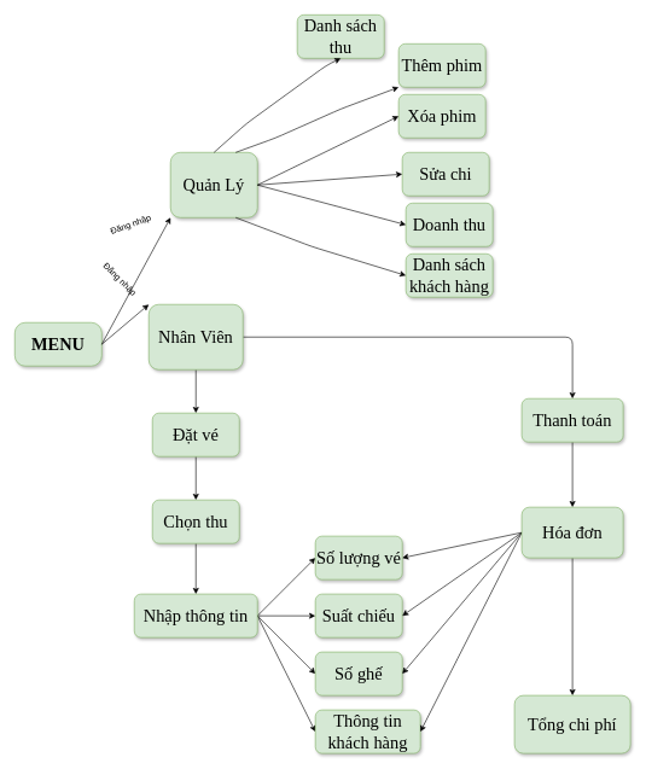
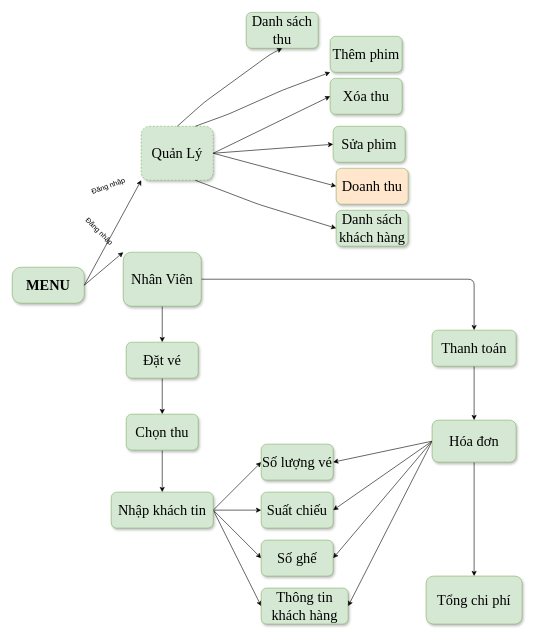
  <mxCell id="0" />
  <mxCell id="1" parent="0" />
  <mxCell id="2" value="&lt;font face=&quot;Times New Roman&quot; style=&quot;font-size: 24px;&quot;&gt;&lt;b&gt;MENU&lt;/b&gt;&lt;/font&gt;" style="rounded=1;whiteSpace=wrap;html=1;shadow=1;align=center;arcSize=24;fillColor=#d5e8d4;strokeColor=#82b366;" parent="1" vertex="1"><mxGeometry x="20" y="445" width="120" height="60" as="geometry" /></mxCell>
- <mxCell id="3" value="Quản Lý" style="rounded=1;whiteSpace=wrap;html=1;shadow=1;fontFamily=Times New Roman;fontSize=24;fillColor=#d5e8d4;strokeColor=#82b366;" parent="1" vertex="1"><mxGeometry x="235" y="210" width="120" height="90" as="geometry" /></mxCell>
+ <mxCell id="3" value="Quản Lý" style="rounded=1;whiteSpace=wrap;html=1;shadow=1;fontFamily=Times New Roman;fontSize=24;fillColor=#d5e8d4;strokeColor=#82b366;dashed=1;" parent="1" vertex="1"><mxGeometry x="235" y="210" width="120" height="90" as="geometry" /></mxCell>
  <mxCell id="4" style="edgeStyle=none;html=1;exitX=0.5;exitY=1;exitDx=0;exitDy=0;entryX=0.5;entryY=0;entryDx=0;entryDy=0;fontFamily=Times New Roman;fontSize=24;fontColor=#0000FF;rounded=1;" parent="1" source="6" target="22" edge="1"><mxGeometry relative="1" as="geometry" /></mxCell>
  <mxCell id="5" style="edgeStyle=none;html=1;exitX=1;exitY=0.5;exitDx=0;exitDy=0;entryX=0.5;entryY=0;entryDx=0;entryDy=0;fontFamily=Times New Roman;fontSize=24;fontColor=#0000FF;rounded=1;" parent="1" source="6" target="35" edge="1"><mxGeometry relative="1" as="geometry"><Array as="points"><mxPoint x="790" y="465" /></Array></mxGeometry></mxCell>
  <mxCell id="6" value="Nhân Viên" style="rounded=1;whiteSpace=wrap;html=1;shadow=1;fontFamily=Times New Roman;fontSize=24;fillColor=#d5e8d4;strokeColor=#82b366;" parent="1" vertex="1"><mxGeometry x="205" y="420" width="130" height="90" as="geometry" /></mxCell>
  <mxCell id="7" value="Thêm phim" style="rounded=1;whiteSpace=wrap;html=1;shadow=1;fontFamily=Times New Roman;fontSize=24;fillColor=#d5e8d4;strokeColor=#82b366;" parent="1" vertex="1"><mxGeometry x="550" y="60" width="120" height="60" as="geometry" /></mxCell>
  <mxCell id="8" value="" style="endArrow=classic;html=1;fontFamily=Times New Roman;fontSize=24;fontColor=#33FFFF;entryX=0;entryY=1;entryDx=0;entryDy=0;exitX=1;exitY=0.5;exitDx=0;exitDy=0;rounded=1;" parent="1" source="2" target="3" edge="1"><mxGeometry width="50" height="50" relative="1" as="geometry"><mxPoint x="120" y="310" as="sourcePoint" /><mxPoint x="170" y="260" as="targetPoint" /></mxGeometry></mxCell>
  <mxCell id="9" value="Danh sách thu" style="rounded=1;whiteSpace=wrap;html=1;shadow=1;fontFamily=Times New Roman;fontSize=24;fillColor=#d5e8d4;strokeColor=#82b366;" parent="1" vertex="1"><mxGeometry x="410" width="120" height="60" as="geometry" y="20" /></mxCell>
- <mxCell id="10" value="Xóa phim" style="rounded=1;whiteSpace=wrap;html=1;shadow=1;fontFamily=Times New Roman;fontSize=24;fillColor=#d5e8d4;strokeColor=#82b366;" parent="1" vertex="1"><mxGeometry x="550" y="130" width="120" height="60" as="geometry" /></mxCell>
+ <mxCell id="10" value="Xóa thu" style="rounded=1;whiteSpace=wrap;html=1;shadow=1;fontFamily=Times New Roman;fontSize=24;fillColor=#d5e8d4;strokeColor=#82b366;" parent="1" vertex="1"><mxGeometry x="550" y="130" width="120" height="60" as="geometry" /></mxCell>
  <mxCell id="11" value="Danh sách khách hàng" style="rounded=1;whiteSpace=wrap;html=1;shadow=1;fontFamily=Times New Roman;fontSize=24;fillColor=#d5e8d4;strokeColor=#82b366;" parent="1" vertex="1"><mxGeometry x="560" y="350" width="120" height="60" as="geometry" /></mxCell>
- <mxCell id="12" value="Doanh thu" style="rounded=1;whiteSpace=wrap;html=1;shadow=1;fontFamily=Times New Roman;fontSize=24;fillColor=#d5e8d4;strokeColor=#82b366;" parent="1" vertex="1"><mxGeometry x="560" y="280" width="120" height="60" as="geometry" /></mxCell>
- <mxCell id="13" value="Sửa chi" style="rounded=1;whiteSpace=wrap;html=1;shadow=1;fontFamily=Times New Roman;fontSize=24;fillColor=#d5e8d4;strokeColor=#82b366;" parent="1" vertex="1"><mxGeometry x="555" y="210" width="120" height="60" as="geometry" /></mxCell>
+ <mxCell id="12" value="Doanh thu" style="rounded=1;whiteSpace=wrap;html=1;shadow=1;fontFamily=Times New Roman;fontSize=24;fillColor=#ffe6cc;strokeColor=#82b366;" parent="1" vertex="1"><mxGeometry x="560" y="280" width="120" height="60" as="geometry" /></mxCell>
+ <mxCell id="13" value="Sửa phim" style="rounded=1;whiteSpace=wrap;html=1;shadow=1;fontFamily=Times New Roman;fontSize=24;fillColor=#d5e8d4;strokeColor=#82b366;" parent="1" vertex="1"><mxGeometry x="555" y="210" width="120" height="60" as="geometry" /></mxCell>
  <mxCell id="14" value="" style="endArrow=classic;html=1;fontFamily=Times New Roman;fontSize=24;fontColor=#33FFFF;exitX=0.5;exitY=0;exitDx=0;exitDy=0;entryX=0.5;entryY=1;entryDx=0;entryDy=0;rounded=1;" parent="1" source="3" target="9" edge="1"><mxGeometry width="50" height="50" relative="1" as="geometry"><mxPoint x="480" y="290" as="sourcePoint" /><mxPoint x="530" y="240" as="targetPoint" /><Array as="points"><mxPoint x="340" y="170" /><mxPoint x="450" y="90" /></Array></mxGeometry></mxCell>
  <mxCell id="15" value="" style="endArrow=classic;html=1;fontFamily=Times New Roman;fontSize=24;fontColor=#33FFFF;exitX=0.75;exitY=0;exitDx=0;exitDy=0;entryX=0;entryY=1;entryDx=0;entryDy=0;rounded=1;" parent="1" source="3" target="7" edge="1"><mxGeometry width="50" height="50" relative="1" as="geometry"><mxPoint x="480" y="150" as="sourcePoint" /><mxPoint x="530" y="100" as="targetPoint" /><Array as="points"><mxPoint x="380" y="190" /><mxPoint x="470" y="150" /></Array></mxGeometry></mxCell>
  <mxCell id="16" value="" style="endArrow=classic;html=1;fontFamily=Times New Roman;fontSize=24;fontColor=#33FFFF;exitX=1;exitY=0.5;exitDx=0;exitDy=0;entryX=0;entryY=0.5;entryDx=0;entryDy=0;rounded=1;" parent="1" source="3" target="10" edge="1"><mxGeometry width="50" height="50" relative="1" as="geometry"><mxPoint x="480" y="290" as="sourcePoint" /><mxPoint x="530" y="240" as="targetPoint" /></mxGeometry></mxCell>
  <mxCell id="17" value="" style="endArrow=classic;html=1;fontFamily=Times New Roman;fontSize=24;fontColor=#33FFFF;entryX=0;entryY=0.5;entryDx=0;entryDy=0;exitX=1;exitY=0.5;exitDx=0;exitDy=0;rounded=1;" parent="1" source="3" target="13" edge="1"><mxGeometry width="50" height="50" relative="1" as="geometry"><mxPoint x="350" y="230" as="sourcePoint" /><mxPoint x="520" y="230" as="targetPoint" /></mxGeometry></mxCell>
  <mxCell id="18" value="" style="endArrow=classic;html=1;fontFamily=Times New Roman;fontSize=24;fontColor=#33FFFF;exitX=1;exitY=0.5;exitDx=0;exitDy=0;entryX=0;entryY=0.5;entryDx=0;entryDy=0;rounded=1;" parent="1" source="3" target="12" edge="1"><mxGeometry width="50" height="50" relative="1" as="geometry"><mxPoint x="480" y="290" as="sourcePoint" /><mxPoint x="530" y="240" as="targetPoint" /></mxGeometry></mxCell>
  <mxCell id="19" value="" style="endArrow=classic;html=1;fontFamily=Times New Roman;fontSize=24;fontColor=#33FFFF;exitX=0.75;exitY=1;exitDx=0;exitDy=0;entryX=0;entryY=0.5;entryDx=0;entryDy=0;rounded=1;" parent="1" source="3" target="11" edge="1"><mxGeometry width="50" height="50" relative="1" as="geometry"><mxPoint x="480" y="290" as="sourcePoint" /><mxPoint x="530" y="240" as="targetPoint" /><Array as="points"><mxPoint x="430" y="340" /></Array></mxGeometry></mxCell>
  <mxCell id="20" value="" style="endArrow=classic;html=1;fontFamily=Times New Roman;fontSize=24;fontColor=#33FFFF;exitX=1;exitY=0.5;exitDx=0;exitDy=0;entryX=0;entryY=0;entryDx=0;entryDy=0;rounded=1;" parent="1" source="2" target="6" edge="1"><mxGeometry width="50" height="50" relative="1" as="geometry"><mxPoint x="480" y="440" as="sourcePoint" /><mxPoint x="530" y="390" as="targetPoint" /></mxGeometry></mxCell>
  <mxCell id="21" style="edgeStyle=none;html=1;exitX=0.5;exitY=1;exitDx=0;exitDy=0;entryX=0.5;entryY=0;entryDx=0;entryDy=0;fontFamily=Times New Roman;fontSize=24;fontColor=#0000FF;rounded=1;" parent="1" source="22" target="24" edge="1"><mxGeometry relative="1" as="geometry" /></mxCell>
  <mxCell id="22" value="Đặt vé" style="rounded=1;whiteSpace=wrap;html=1;shadow=1;fontFamily=Times New Roman;fontSize=24;fillColor=#d5e8d4;strokeColor=#82b366;" parent="1" vertex="1"><mxGeometry x="210" y="570" width="120" height="60" as="geometry" /></mxCell>
  <mxCell id="23" style="edgeStyle=none;html=1;exitX=0.5;exitY=1;exitDx=0;exitDy=0;entryX=0.5;entryY=0;entryDx=0;entryDy=0;fontFamily=Times New Roman;fontSize=24;fontColor=#0000FF;rounded=1;" parent="1" source="24" target="29" edge="1"><mxGeometry relative="1" as="geometry" /></mxCell>
  <mxCell id="24" value="Chọn thu" style="rounded=1;whiteSpace=wrap;html=1;shadow=1;fontFamily=Times New Roman;fontSize=24;fillColor=#d5e8d4;strokeColor=#82b366;" parent="1" vertex="1"><mxGeometry x="210" y="690" width="120" height="60" as="geometry" /></mxCell>
  <mxCell id="25" style="edgeStyle=none;html=1;exitX=1;exitY=0.5;exitDx=0;exitDy=0;fontFamily=Times New Roman;fontSize=24;fontColor=#0000FF;entryX=0;entryY=0.5;entryDx=0;entryDy=0;rounded=1;" parent="1" source="29" target="30" edge="1"><mxGeometry relative="1" as="geometry"><mxPoint x="670" y="640" as="targetPoint" /></mxGeometry></mxCell>
  <mxCell id="26" style="edgeStyle=none;html=1;exitX=1;exitY=0.5;exitDx=0;exitDy=0;entryX=0;entryY=0.5;entryDx=0;entryDy=0;fontFamily=Times New Roman;fontSize=24;fontColor=#0000FF;rounded=1;" parent="1" source="29" target="31" edge="1"><mxGeometry relative="1" as="geometry" /></mxCell>
  <mxCell id="27" style="edgeStyle=none;html=1;exitX=1;exitY=0.5;exitDx=0;exitDy=0;entryX=0;entryY=0.5;entryDx=0;entryDy=0;fontFamily=Times New Roman;fontSize=24;fontColor=#0000FF;rounded=1;" parent="1" source="29" target="32" edge="1"><mxGeometry relative="1" as="geometry" /></mxCell>
  <mxCell id="28" style="edgeStyle=none;html=1;exitX=1;exitY=0.5;exitDx=0;exitDy=0;entryX=0;entryY=0.5;entryDx=0;entryDy=0;fontFamily=Times New Roman;fontSize=24;fontColor=#0000FF;rounded=1;" parent="1" source="29" target="33" edge="1"><mxGeometry relative="1" as="geometry" /></mxCell>
- <mxCell id="29" value="Nhập thông tin" style="rounded=1;whiteSpace=wrap;html=1;shadow=1;fontFamily=Times New Roman;fontSize=24;fillColor=#d5e8d4;strokeColor=#82b366;" parent="1" vertex="1"><mxGeometry x="185" y="820" width="170" height="60" as="geometry" /></mxCell>
+ <mxCell id="29" value="Nhập khách tin" style="rounded=1;whiteSpace=wrap;html=1;shadow=1;fontFamily=Times New Roman;fontSize=24;fillColor=#d5e8d4;strokeColor=#82b366;" parent="1" vertex="1"><mxGeometry x="185" y="820" width="170" height="60" as="geometry" /></mxCell>
  <mxCell id="30" value="Thông tin khách hàng" style="rounded=1;whiteSpace=wrap;html=1;shadow=1;fontFamily=Times New Roman;fontSize=24;fillColor=#d5e8d4;strokeColor=#82b366;" parent="1" vertex="1"><mxGeometry x="435" y="980" width="145" height="60" as="geometry" /></mxCell>
  <mxCell id="31" value="Số lượng vé" style="rounded=1;whiteSpace=wrap;html=1;shadow=1;fontFamily=Times New Roman;fontSize=24;fillColor=#d5e8d4;strokeColor=#82b366;" parent="1" vertex="1"><mxGeometry x="435" y="740" width="120" height="60" as="geometry" /></mxCell>
  <mxCell id="32" value="Suất chiếu" style="rounded=1;whiteSpace=wrap;html=1;shadow=1;fontFamily=Times New Roman;fontSize=24;fillColor=#d5e8d4;strokeColor=#82b366;" parent="1" vertex="1"><mxGeometry x="435" y="820" width="120" height="60" as="geometry" /></mxCell>
  <mxCell id="33" value="Số ghế" style="rounded=1;whiteSpace=wrap;html=1;shadow=1;fontFamily=Times New Roman;fontSize=24;fillColor=#d5e8d4;strokeColor=#82b366;" parent="1" vertex="1"><mxGeometry x="435" y="900" width="120" height="60" as="geometry" /></mxCell>
  <mxCell id="34" style="edgeStyle=none;html=1;exitX=0.5;exitY=1;exitDx=0;exitDy=0;entryX=0.5;entryY=0;entryDx=0;entryDy=0;fontFamily=Times New Roman;fontSize=24;fontColor=#0000FF;rounded=1;" parent="1" source="35" target="41" edge="1"><mxGeometry relative="1" as="geometry" /></mxCell>
  <mxCell id="35" value="Thanh toán" style="rounded=1;whiteSpace=wrap;html=1;shadow=1;fontFamily=Times New Roman;fontSize=24;fillColor=#d5e8d4;strokeColor=#82b366;" parent="1" vertex="1"><mxGeometry x="720" y="550" width="140" height="60" as="geometry" /></mxCell>
  <mxCell id="36" style="edgeStyle=none;html=1;exitX=0;exitY=0.5;exitDx=0;exitDy=0;entryX=1;entryY=0.5;entryDx=0;entryDy=0;fontFamily=Times New Roman;fontSize=24;fontColor=#0000FF;rounded=1;" parent="1" source="41" target="31" edge="1"><mxGeometry relative="1" as="geometry" /></mxCell>
  <mxCell id="37" style="edgeStyle=none;html=1;exitX=0;exitY=0.5;exitDx=0;exitDy=0;entryX=1;entryY=0.5;entryDx=0;entryDy=0;fontFamily=Times New Roman;fontSize=24;fontColor=#0000FF;rounded=1;" parent="1" source="41" target="32" edge="1"><mxGeometry relative="1" as="geometry" /></mxCell>
  <mxCell id="38" style="edgeStyle=none;html=1;exitX=0;exitY=0.5;exitDx=0;exitDy=0;entryX=1;entryY=0.5;entryDx=0;entryDy=0;fontFamily=Times New Roman;fontSize=24;fontColor=#0000FF;rounded=1;" parent="1" source="41" target="33" edge="1"><mxGeometry relative="1" as="geometry" /></mxCell>
  <mxCell id="39" style="edgeStyle=none;html=1;exitX=0;exitY=0.5;exitDx=0;exitDy=0;entryX=1;entryY=0.5;entryDx=0;entryDy=0;fontFamily=Times New Roman;fontSize=24;fontColor=#0000FF;rounded=1;" parent="1" source="41" target="30" edge="1"><mxGeometry relative="1" as="geometry" /></mxCell>
  <mxCell id="40" style="edgeStyle=none;html=1;exitX=0.5;exitY=1;exitDx=0;exitDy=0;entryX=0.5;entryY=0;entryDx=0;entryDy=0;fontFamily=Times New Roman;fontSize=24;fontColor=#0000FF;rounded=1;" parent="1" source="41" target="42" edge="1"><mxGeometry relative="1" as="geometry" /></mxCell>
  <mxCell id="41" value="Hóa đơn" style="rounded=1;whiteSpace=wrap;html=1;shadow=1;fontFamily=Times New Roman;fontSize=24;fillColor=#d5e8d4;strokeColor=#82b366;" parent="1" vertex="1"><mxGeometry x="720" y="700" width="140" height="70" as="geometry" /></mxCell>
  <mxCell id="42" value="Tổng chi phí" style="rounded=1;whiteSpace=wrap;html=1;shadow=1;fontFamily=Times New Roman;fontSize=24;fillColor=#d5e8d4;strokeColor=#82b366;" parent="1" vertex="1"><mxGeometry x="710" y="960" width="160" height="80" as="geometry" /></mxCell>
  <mxCell id="43" value="Đăng nhập&lt;br&gt;" style="text;html=1;align=center;verticalAlign=middle;resizable=0;points=[];autosize=1;strokeColor=none;fillColor=none;fontColor=#000000;rotation=-20;" vertex="1" parent="1"><mxGeometry x="140" y="295" width="80" height="30" as="geometry" /></mxCell>
  <mxCell id="44" value="Đăng nhập&lt;br&gt;" style="text;html=1;align=center;verticalAlign=middle;resizable=0;points=[];autosize=1;strokeColor=none;fillColor=none;fontColor=#000000;rotation=45;" vertex="1" parent="1"><mxGeometry x="125" y="370" width="80" height="30" as="geometry" /></mxCell>
